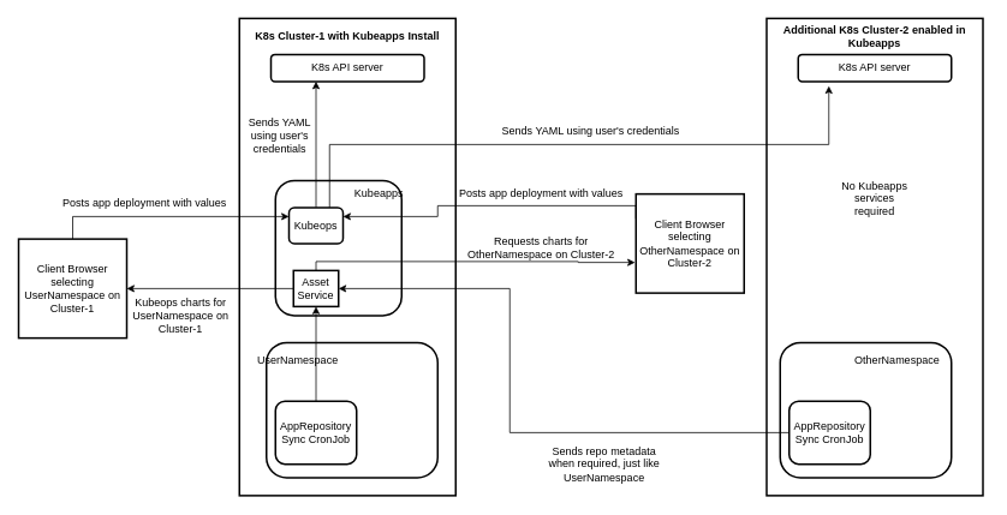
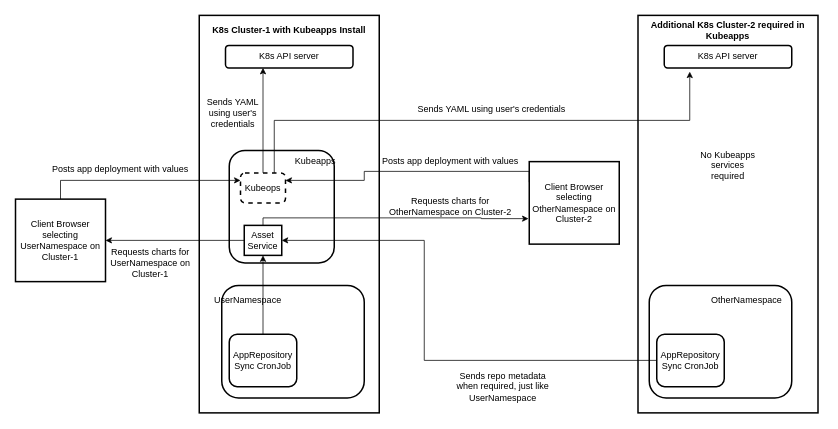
  <mxCell id="0" />
  <mxCell id="1" parent="0" />
  <mxCell id="2" value="" style="rounded=0;whiteSpace=wrap;html=1;strokeWidth=2;" vertex="1" parent="1"><mxGeometry x="265" y="20" width="240" height="530" as="geometry" /></mxCell>
  <mxCell id="3" value="K8s Cluster-1 with Kubeapps Install" style="text;html=1;strokeColor=none;fillColor=none;align=center;verticalAlign=middle;whiteSpace=wrap;rounded=0;fontStyle=1" vertex="1" parent="1"><mxGeometry x="265" y="30" width="240" height="20" as="geometry" /></mxCell>
  <mxCell id="4" value="" style="rounded=1;whiteSpace=wrap;html=1;strokeWidth=2;" vertex="1" parent="1"><mxGeometry x="305" y="200" width="140" height="150" as="geometry" /></mxCell>
  <mxCell id="5" value="Kubeapps" style="text;html=1;strokeColor=none;fillColor=none;align=center;verticalAlign=middle;whiteSpace=wrap;rounded=0;" vertex="1" parent="1"><mxGeometry x="400" y="205" width="40" height="20" as="geometry" /></mxCell>
  <mxCell id="6" value="K8s API server" style="rounded=1;whiteSpace=wrap;html=1;strokeWidth=2;" vertex="1" parent="1"><mxGeometry x="300" y="60" width="170" height="30" as="geometry" /></mxCell>
  <mxCell id="7" style="edgeStyle=orthogonalEdgeStyle;rounded=0;orthogonalLoop=1;jettySize=auto;html=1;" edge="1" parent="1" source="9" target="15"><mxGeometry relative="1" as="geometry" /></mxCell>
  <mxCell id="8" style="edgeStyle=orthogonalEdgeStyle;rounded=0;orthogonalLoop=1;jettySize=auto;html=1;exitX=0.5;exitY=0;exitDx=0;exitDy=0;" edge="1" parent="1" source="9"><mxGeometry relative="1" as="geometry"><mxPoint x="704" y="291" as="targetPoint" /><Array as="points"><mxPoint x="350" y="290" /><mxPoint x="641" y="290" /><mxPoint x="641" y="291" /></Array></mxGeometry></mxCell>
  <mxCell id="9" value="Asset Service" style="whiteSpace=wrap;html=1;strokeWidth=2;rounded=0;" vertex="1" parent="1"><mxGeometry x="325" y="300" width="50" height="40" as="geometry" /></mxCell>
  <mxCell id="10" style="edgeStyle=orthogonalEdgeStyle;rounded=0;orthogonalLoop=1;jettySize=auto;html=1;exitX=0.5;exitY=0;exitDx=0;exitDy=0;" edge="1" parent="1" source="11"><mxGeometry relative="1" as="geometry"><mxPoint x="350" y="90" as="targetPoint" /><Array as="points"><mxPoint x="350" y="90" /></Array></mxGeometry></mxCell>
- <mxCell id="11" value="Kubeops" style="rounded=1;whiteSpace=wrap;html=1;strokeWidth=2;" vertex="1" parent="1"><mxGeometry x="320" y="230" width="60" height="40" as="geometry" /></mxCell>
+ <mxCell id="11" value="Kubeops" style="rounded=1;whiteSpace=wrap;html=1;strokeWidth=2;dashed=1;" vertex="1" parent="1"><mxGeometry x="320" y="230" width="60" height="40" as="geometry" /></mxCell>
  <mxCell id="12" value="" style="rounded=1;whiteSpace=wrap;html=1;strokeWidth=2;" vertex="1" parent="1"><mxGeometry x="295" y="380" width="190" height="150" as="geometry" /></mxCell>
  <mxCell id="13" value="&lt;div&gt;UserNamespace&lt;/div&gt;" style="text;html=1;strokeColor=none;fillColor=none;align=center;verticalAlign=middle;whiteSpace=wrap;rounded=0;" vertex="1" parent="1"><mxGeometry x="310" y="390" width="40" height="20" as="geometry" /></mxCell>
  <mxCell id="14" style="edgeStyle=orthogonalEdgeStyle;rounded=0;orthogonalLoop=1;jettySize=auto;html=1;entryX=0;entryY=0.25;entryDx=0;entryDy=0;" edge="1" parent="1" source="15" target="11"><mxGeometry relative="1" as="geometry"><Array as="points"><mxPoint x="80" y="240" /></Array></mxGeometry></mxCell>
  <mxCell id="15" value="Client Browser selecting UserNamespace on Cluster-1" style="rounded=0;whiteSpace=wrap;html=1;strokeWidth=2;" vertex="1" parent="1"><mxGeometry x="20" y="265" width="120" height="110" as="geometry" /></mxCell>
  <mxCell id="16" style="edgeStyle=orthogonalEdgeStyle;rounded=0;orthogonalLoop=1;jettySize=auto;html=1;" edge="1" parent="1" source="17" target="9"><mxGeometry relative="1" as="geometry" /></mxCell>
  <mxCell id="17" value="AppRepository Sync CronJob" style="rounded=1;whiteSpace=wrap;html=1;strokeWidth=2;" vertex="1" parent="1"><mxGeometry x="305" y="445" width="90" height="70" as="geometry" /></mxCell>
- <mxCell id="18" value="Kubeops charts for UserNamespace on Cluster-1" style="text;html=1;strokeColor=none;fillColor=none;align=center;verticalAlign=middle;whiteSpace=wrap;rounded=0;" vertex="1" parent="1"><mxGeometry x="135" y="340" width="130" height="20" as="geometry" /></mxCell>
+ <mxCell id="18" value="Requests charts for UserNamespace on Cluster-1" style="text;html=1;strokeColor=none;fillColor=none;align=center;verticalAlign=middle;whiteSpace=wrap;rounded=0;" vertex="1" parent="1"><mxGeometry x="135" y="340" width="130" height="20" as="geometry" /></mxCell>
  <mxCell id="19" value="Posts app deployment with values" style="text;html=1;strokeColor=none;fillColor=none;align=center;verticalAlign=middle;whiteSpace=wrap;rounded=0;" vertex="1" parent="1"><mxGeometry x="65" y="210" width="190" height="30" as="geometry" /></mxCell>
  <mxCell id="20" value="Sends YAML using user's credentials" style="text;html=1;strokeColor=none;fillColor=none;align=center;verticalAlign=middle;whiteSpace=wrap;rounded=0;" vertex="1" parent="1"><mxGeometry x="265" y="120" width="90" height="60" as="geometry" /></mxCell>
  <mxCell id="21" value="" style="rounded=0;whiteSpace=wrap;html=1;strokeWidth=2;" vertex="1" parent="1"><mxGeometry x="850" y="20" width="240" height="530" as="geometry" /></mxCell>
- <mxCell id="22" value="Additional K8s Cluster-2 enabled in Kubeapps" style="text;html=1;strokeColor=none;fillColor=none;align=center;verticalAlign=middle;whiteSpace=wrap;rounded=0;fontStyle=1" vertex="1" parent="1"><mxGeometry x="845" y="20" width="250" height="40" as="geometry" /></mxCell>
+ <mxCell id="22" value="Additional K8s Cluster-2 required in Kubeapps" style="text;html=1;strokeColor=none;fillColor=none;align=center;verticalAlign=middle;whiteSpace=wrap;rounded=0;fontStyle=1" vertex="1" parent="1"><mxGeometry x="845" y="20" width="250" height="40" as="geometry" /></mxCell>
  <mxCell id="23" value="K8s API server" style="rounded=1;whiteSpace=wrap;html=1;strokeWidth=2;" vertex="1" parent="1"><mxGeometry x="885" y="60" width="170" height="30" as="geometry" /></mxCell>
  <mxCell id="24" style="edgeStyle=orthogonalEdgeStyle;rounded=0;orthogonalLoop=1;jettySize=auto;html=1;exitX=0;exitY=0.25;exitDx=0;exitDy=0;entryX=1;entryY=0.25;entryDx=0;entryDy=0;" edge="1" parent="1" source="25" target="11"><mxGeometry relative="1" as="geometry"><Array as="points"><mxPoint x="485" y="228" /><mxPoint x="485" y="240" /></Array></mxGeometry></mxCell>
  <mxCell id="25" value="Client Browser selecting OtherNamespace on Cluster-2" style="rounded=0;whiteSpace=wrap;html=1;strokeWidth=2;" vertex="1" parent="1"><mxGeometry x="705" y="215" width="120" height="110" as="geometry" /></mxCell>
  <mxCell id="26" value="No Kubeapps services required" style="text;html=1;strokeColor=none;fillColor=none;align=center;verticalAlign=middle;whiteSpace=wrap;rounded=0;" vertex="1" parent="1"><mxGeometry x="930" y="190" width="80" height="60" as="geometry" /></mxCell>
  <mxCell id="27" value="" style="rounded=1;whiteSpace=wrap;html=1;strokeWidth=2;" vertex="1" parent="1"><mxGeometry x="865" y="380" width="190" height="150" as="geometry" /></mxCell>
  <mxCell id="28" style="edgeStyle=orthogonalEdgeStyle;rounded=0;orthogonalLoop=1;jettySize=auto;html=1;exitX=0;exitY=0.5;exitDx=0;exitDy=0;entryX=1;entryY=0.5;entryDx=0;entryDy=0;" edge="1" parent="1" source="29" target="9"><mxGeometry relative="1" as="geometry"><Array as="points"><mxPoint x="565" y="480" /><mxPoint x="565" y="320" /></Array></mxGeometry></mxCell>
  <mxCell id="29" value="AppRepository Sync CronJob" style="rounded=1;whiteSpace=wrap;html=1;strokeWidth=2;" vertex="1" parent="1"><mxGeometry x="875" y="445" width="90" height="70" as="geometry" /></mxCell>
  <mxCell id="30" value="OtherNamespace" style="text;html=1;strokeColor=none;fillColor=none;align=center;verticalAlign=middle;whiteSpace=wrap;rounded=0;" vertex="1" parent="1"><mxGeometry x="965" y="390" width="60" height="20" as="geometry" /></mxCell>
  <mxCell id="31" value="Sends repo metadata when required, just like UserNamespace" style="text;html=1;strokeColor=none;fillColor=none;align=center;verticalAlign=middle;whiteSpace=wrap;rounded=0;" vertex="1" parent="1"><mxGeometry x="605" y="480" width="130" height="70" as="geometry" /></mxCell>
  <mxCell id="32" value="Requests charts for OtherNamespace on Cluster-2" style="text;html=1;strokeColor=none;fillColor=none;align=center;verticalAlign=middle;whiteSpace=wrap;rounded=0;" vertex="1" parent="1"><mxGeometry x="505" y="265" width="190" height="20" as="geometry" /></mxCell>
  <mxCell id="33" value="Posts app deployment with values" style="text;html=1;strokeColor=none;fillColor=none;align=center;verticalAlign=middle;whiteSpace=wrap;rounded=0;" vertex="1" parent="1"><mxGeometry x="505" y="200" width="190" height="30" as="geometry" /></mxCell>
  <mxCell id="34" value="Sends YAML using user's credentials" style="text;html=1;strokeColor=none;fillColor=none;align=center;verticalAlign=middle;whiteSpace=wrap;rounded=0;" vertex="1" parent="1"><mxGeometry x="535" y="130" width="240" height="30" as="geometry" /></mxCell>
  <mxCell id="35" style="edgeStyle=orthogonalEdgeStyle;rounded=0;orthogonalLoop=1;jettySize=auto;html=1;exitX=0.75;exitY=0;exitDx=0;exitDy=0;entryX=0.2;entryY=1.167;entryDx=0;entryDy=0;entryPerimeter=0;" edge="1" parent="1" source="11" target="23"><mxGeometry relative="1" as="geometry" /></mxCell>
